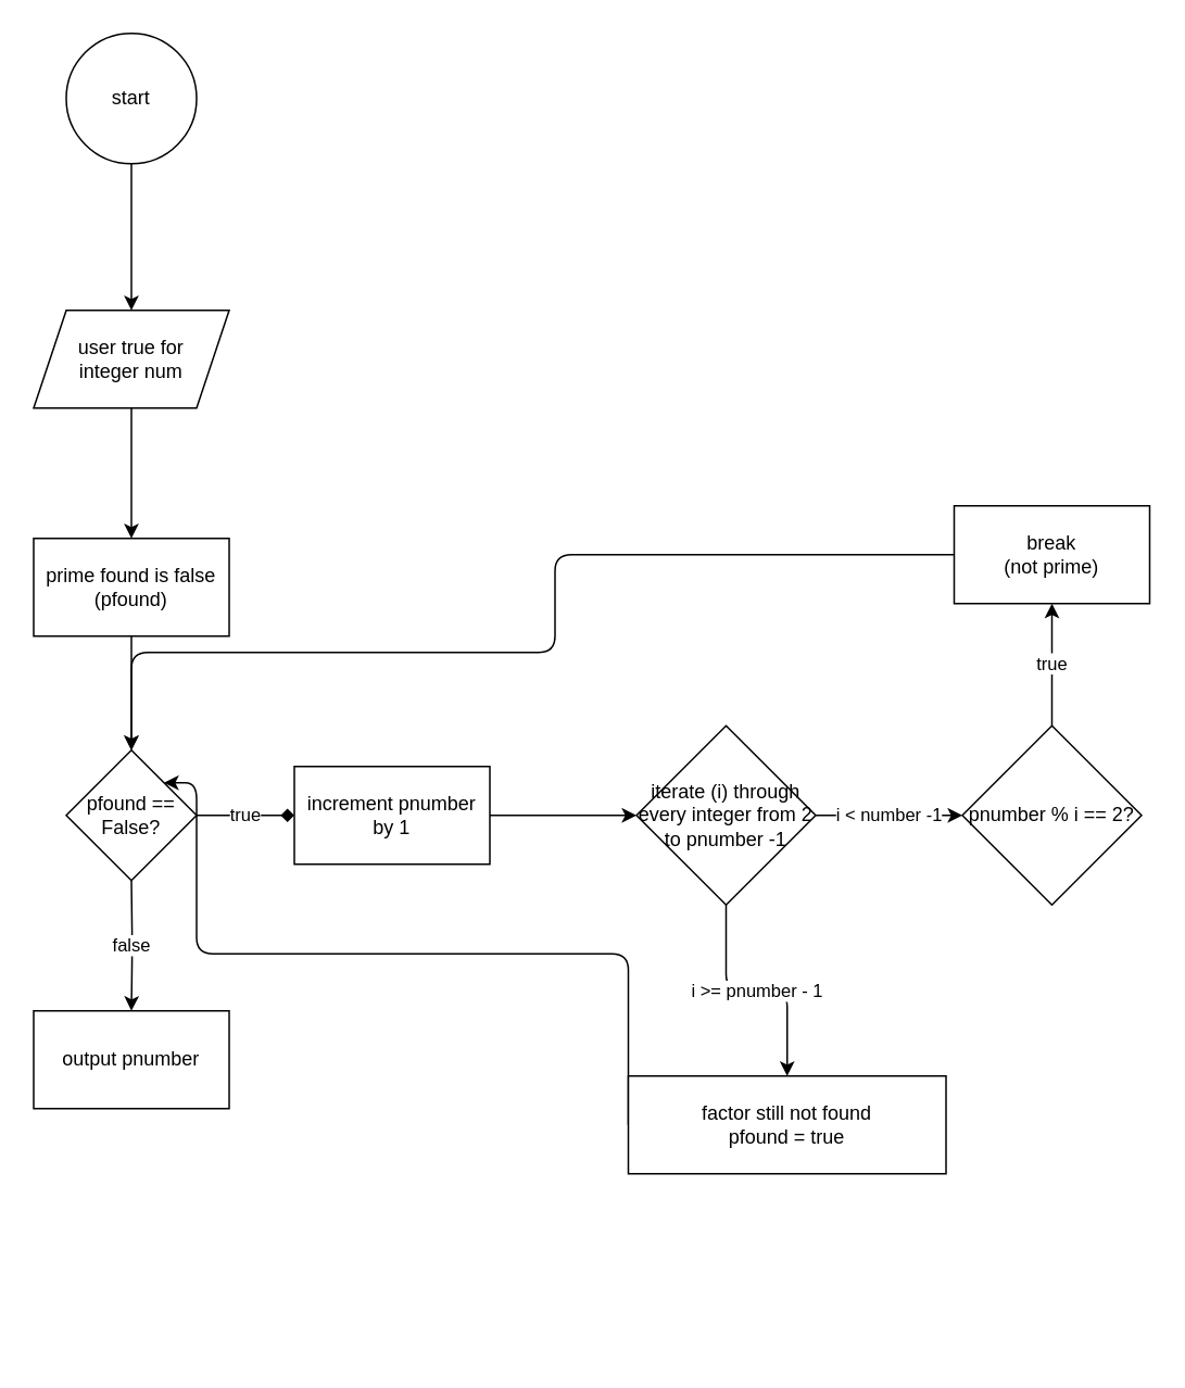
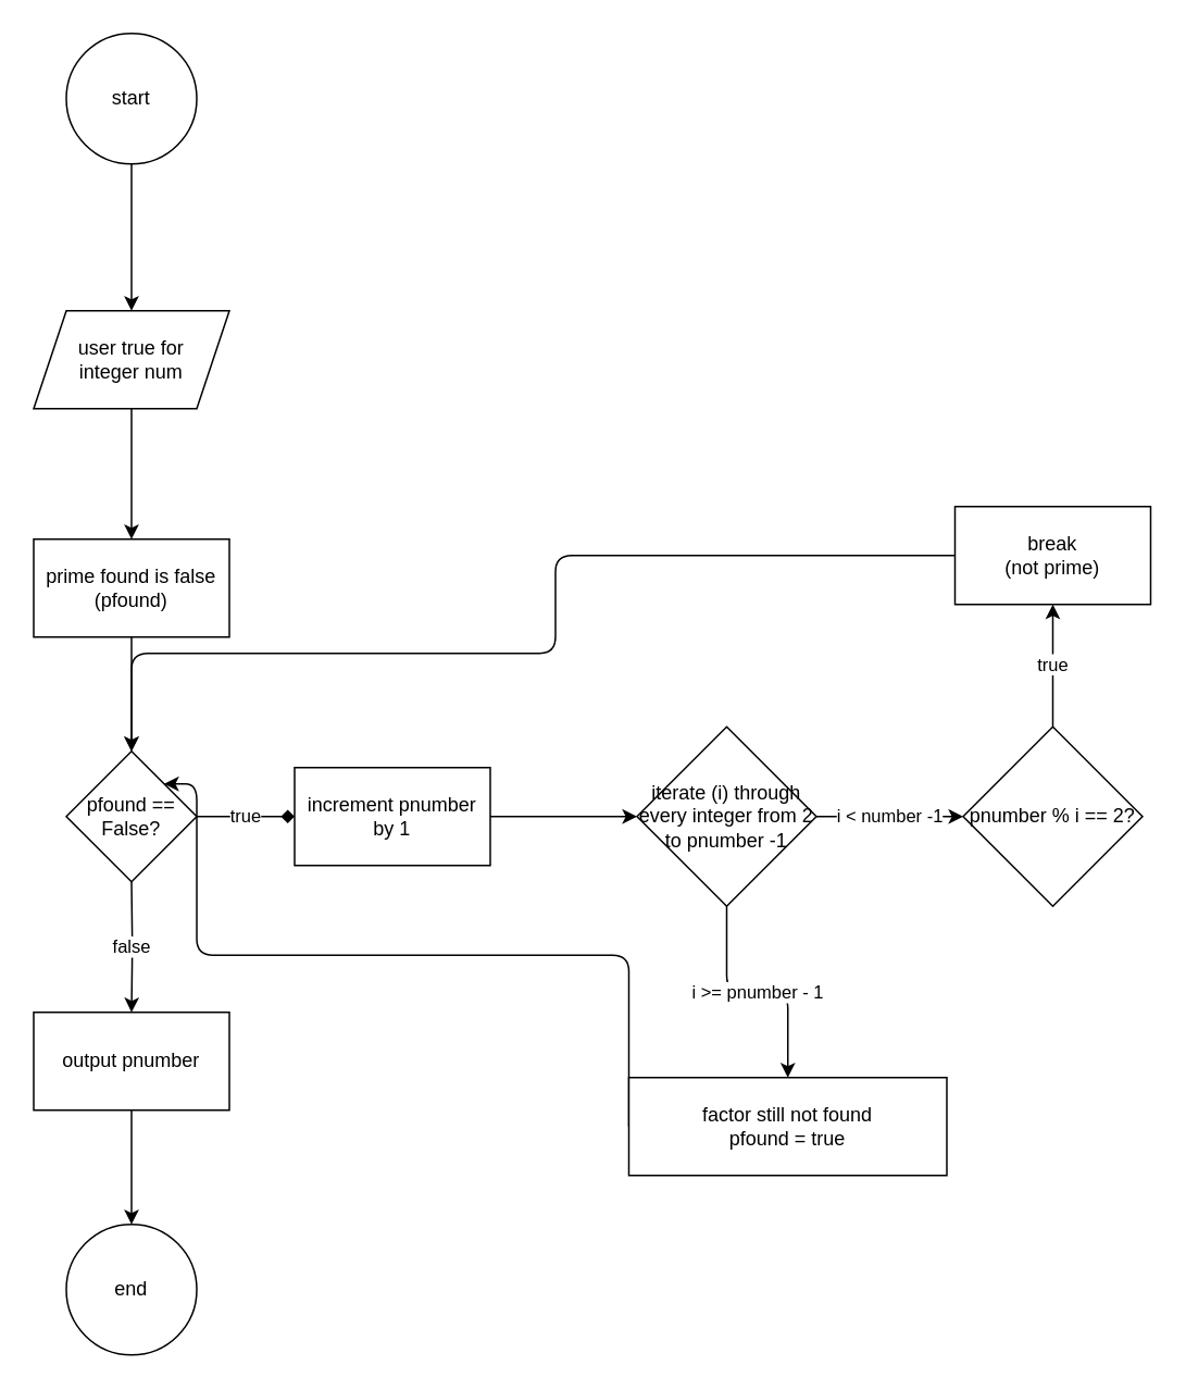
  <mxCell id="0" />
  <mxCell id="1" parent="0" />
  <mxCell id="2" value="" style="edgeStyle=none;html=1;" edge="1" parent="1" source="3" target="5"><mxGeometry relative="1" as="geometry" /></mxCell>
  <mxCell id="3" value="start" style="ellipse;whiteSpace=wrap;html=1;" vertex="1" parent="1"><mxGeometry x="40" y="20" width="80" height="80" as="geometry" /></mxCell>
  <mxCell id="4" value="" style="edgeStyle=none;html=1;" edge="1" parent="1" source="5" target="7"><mxGeometry relative="1" as="geometry" /></mxCell>
  <mxCell id="5" value="user true for &lt;br&gt;integer num" style="shape=parallelogram;perimeter=parallelogramPerimeter;whiteSpace=wrap;html=1;fixedSize=1;" vertex="1" parent="1"><mxGeometry x="20" y="190" width="120" height="60" as="geometry" /></mxCell>
  <mxCell id="6" value="" style="edgeStyle=none;html=1;" edge="1" parent="1" source="7" target="9"><mxGeometry relative="1" as="geometry" /></mxCell>
  <mxCell id="7" value="prime found is false (pfound)" style="whiteSpace=wrap;html=1;" vertex="1" parent="1"><mxGeometry x="20" y="330" width="120" height="60" as="geometry" /></mxCell>
  <mxCell id="8" value="true" style="edgeStyle=none;html=1;endArrow=diamond;" edge="1" parent="1" source="9" target="11"><mxGeometry relative="1" as="geometry" /></mxCell>
  <mxCell id="9" value="pfound == False?" style="rhombus;whiteSpace=wrap;html=1;" vertex="1" parent="1"><mxGeometry x="40" y="460" width="80" height="80" as="geometry" /></mxCell>
  <mxCell id="10" value="" style="edgeStyle=none;html=1;" edge="1" parent="1" source="11" target="14"><mxGeometry relative="1" as="geometry" /></mxCell>
  <mxCell id="11" value="increment pnumber by 1" style="whiteSpace=wrap;html=1;" vertex="1" parent="1"><mxGeometry x="180" y="470" width="120" height="60" as="geometry" /></mxCell>
  <mxCell id="12" value="i &amp;lt; number -1" style="edgeStyle=none;html=1;" edge="1" parent="1" source="14" target="16"><mxGeometry relative="1" as="geometry" /></mxCell>
  <mxCell id="13" value="i &amp;gt;= pnumber - 1" style="edgeStyle=orthogonalEdgeStyle;html=1;" edge="1" parent="1" source="14" target="21"><mxGeometry relative="1" as="geometry" /></mxCell>
  <mxCell id="14" value="iterate (i) through every integer from 2 to pnumber -1" style="rhombus;whiteSpace=wrap;html=1;" vertex="1" parent="1"><mxGeometry x="390" y="445" width="110" height="110" as="geometry" /></mxCell>
  <mxCell id="15" value="true" style="edgeStyle=none;html=1;" edge="1" parent="1" source="16" target="18"><mxGeometry relative="1" as="geometry" /></mxCell>
  <mxCell id="16" value="pnumber % i == 2?" style="rhombus;whiteSpace=wrap;html=1;" vertex="1" parent="1"><mxGeometry x="590" y="445" width="110" height="110" as="geometry" /></mxCell>
  <mxCell id="17" style="edgeStyle=orthogonalEdgeStyle;html=1;exitX=0;exitY=0.5;exitDx=0;exitDy=0;entryX=0.5;entryY=0;entryDx=0;entryDy=0;" edge="1" parent="1" source="18" target="9"><mxGeometry relative="1" as="geometry"><Array as="points"><mxPoint x="340" y="340" /><mxPoint x="340" y="400" /><mxPoint x="80" y="400" /></Array></mxGeometry></mxCell>
  <mxCell id="18" value="break&lt;br&gt;(not prime)" style="whiteSpace=wrap;html=1;" vertex="1" parent="1"><mxGeometry x="585" y="310" width="120" height="60" as="geometry" /></mxCell>
  <mxCell id="19" value="false" style="edgeStyle=orthogonalEdgeStyle;html=1;" edge="1" parent="1" target="23"><mxGeometry relative="1" as="geometry"><mxPoint x="80" y="540" as="sourcePoint" /></mxGeometry></mxCell>
  <mxCell id="20" style="edgeStyle=orthogonalEdgeStyle;html=1;exitX=0;exitY=0.5;exitDx=0;exitDy=0;entryX=1;entryY=0;entryDx=0;entryDy=0;" edge="1" parent="1" source="21" target="9"><mxGeometry relative="1" as="geometry"><mxPoint x="167" y="555" as="targetPoint" /><Array as="points"><mxPoint x="385" y="585" /><mxPoint x="120" y="585" /><mxPoint x="120" y="480" /></Array></mxGeometry></mxCell>
  <mxCell id="21" value="factor still not found&lt;br&gt;pfound = true" style="whiteSpace=wrap;html=1;" vertex="1" parent="1"><mxGeometry x="385" y="660" width="195" height="60" as="geometry" /></mxCell>
+ <mxCell id="22" value="" style="edgeStyle=orthogonalEdgeStyle;html=1;" edge="1" parent="1" source="23" target="24"><mxGeometry relative="1" as="geometry" /></mxCell>
  <mxCell id="23" value="output pnumber" style="whiteSpace=wrap;html=1;" vertex="1" parent="1"><mxGeometry x="20" y="620" width="120" height="60" as="geometry" /></mxCell>
+ <mxCell id="24" value="end" style="ellipse;whiteSpace=wrap;html=1;" vertex="1" parent="1"><mxGeometry x="40" y="750" width="80" height="80" as="geometry" /></mxCell>
